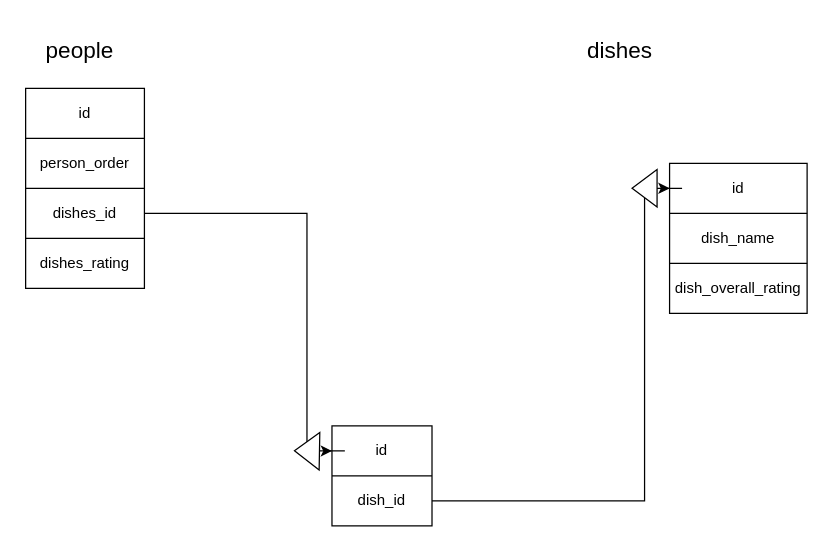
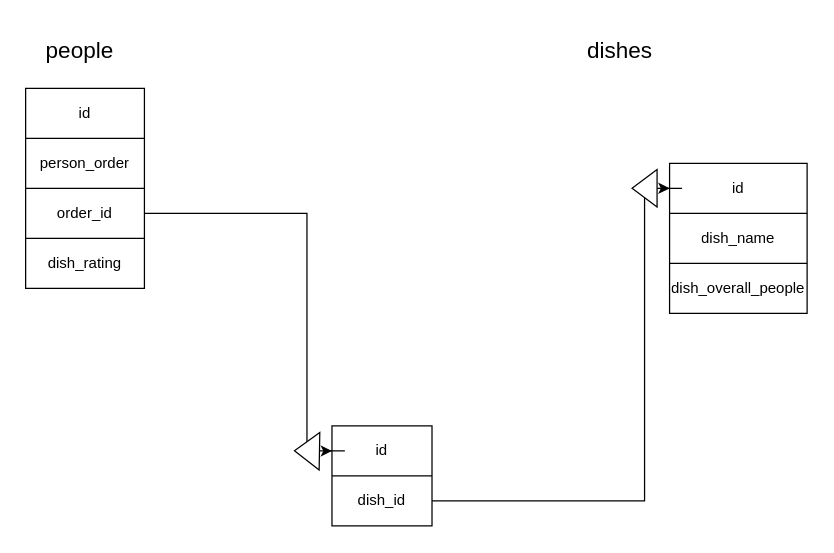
  <mxCell id="0" />
  <mxCell id="1" parent="0" />
  <mxCell id="2" value="" style="shape=table;startSize=0;container=1;collapsible=0;childLayout=tableLayout;" parent="1" vertex="1"><mxGeometry x="535" y="130" width="110" height="120" as="geometry" /></mxCell>
  <mxCell id="3" value="" style="shape=tableRow;horizontal=0;startSize=0;swimlaneHead=0;swimlaneBody=0;top=0;left=0;bottom=0;right=0;collapsible=0;dropTarget=0;fillColor=none;points=[[0,0.5],[1,0.5]];portConstraint=eastwest;" parent="2" vertex="1"><mxGeometry width="110" height="40" as="geometry" /></mxCell>
  <mxCell id="4" value="id" style="shape=partialRectangle;html=1;whiteSpace=wrap;connectable=0;overflow=hidden;fillColor=none;top=0;left=0;bottom=0;right=0;pointerEvents=1;" parent="3" vertex="1"><mxGeometry width="110" height="40" as="geometry"><mxRectangle width="110" height="40" as="alternateBounds" /></mxGeometry></mxCell>
  <mxCell id="5" value="" style="shape=tableRow;horizontal=0;startSize=0;swimlaneHead=0;swimlaneBody=0;top=0;left=0;bottom=0;right=0;collapsible=0;dropTarget=0;fillColor=none;points=[[0,0.5],[1,0.5]];portConstraint=eastwest;" parent="2" vertex="1"><mxGeometry y="40" width="110" height="40" as="geometry" /></mxCell>
  <mxCell id="6" value="dish_name" style="shape=partialRectangle;html=1;whiteSpace=wrap;connectable=0;overflow=hidden;fillColor=none;top=0;left=0;bottom=0;right=0;pointerEvents=1;" parent="5" vertex="1"><mxGeometry width="110" height="40" as="geometry"><mxRectangle width="110" height="40" as="alternateBounds" /></mxGeometry></mxCell>
  <mxCell id="7" value="" style="shape=tableRow;horizontal=0;startSize=0;swimlaneHead=0;swimlaneBody=0;top=0;left=0;bottom=0;right=0;collapsible=0;dropTarget=0;fillColor=none;points=[[0,0.5],[1,0.5]];portConstraint=eastwest;" parent="2" vertex="1"><mxGeometry y="80" width="110" height="40" as="geometry" /></mxCell>
- <mxCell id="8" value="dish_overall_rating" style="shape=partialRectangle;html=1;whiteSpace=wrap;connectable=0;overflow=hidden;fillColor=none;top=0;left=0;bottom=0;right=0;pointerEvents=1;" parent="7" vertex="1"><mxGeometry width="110" height="40" as="geometry"><mxRectangle width="110" height="40" as="alternateBounds" /></mxGeometry></mxCell>
+ <mxCell id="8" value="dish_overall_people" style="shape=partialRectangle;html=1;whiteSpace=wrap;connectable=0;overflow=hidden;fillColor=none;top=0;left=0;bottom=0;right=0;pointerEvents=1;" parent="7" vertex="1"><mxGeometry width="110" height="40" as="geometry"><mxRectangle width="110" height="40" as="alternateBounds" /></mxGeometry></mxCell>
  <mxCell id="9" value="people" style="text;html=1;align=center;verticalAlign=middle;resizable=0;points=[];autosize=1;strokeColor=none;fillColor=none;fontSize=18;" parent="1" vertex="1"><mxGeometry x="22.5" y="20" width="80" height="40" as="geometry" /></mxCell>
  <mxCell id="10" value="dishes" style="text;html=1;align=center;verticalAlign=middle;resizable=0;points=[];autosize=1;strokeColor=none;fillColor=none;fontSize=18;" parent="1" vertex="1"><mxGeometry x="455" y="20" width="80" height="40" as="geometry" /></mxCell>
  <mxCell id="11" value="" style="shape=table;startSize=0;container=1;collapsible=0;childLayout=tableLayout;" vertex="1" parent="1"><mxGeometry x="20" y="70" width="95" height="160" as="geometry" /></mxCell>
  <mxCell id="12" value="" style="shape=tableRow;horizontal=0;startSize=0;swimlaneHead=0;swimlaneBody=0;top=0;left=0;bottom=0;right=0;collapsible=0;dropTarget=0;fillColor=none;points=[[0,0.5],[1,0.5]];portConstraint=eastwest;" vertex="1" parent="11"><mxGeometry width="95" height="40" as="geometry" /></mxCell>
  <mxCell id="13" value="id" style="shape=partialRectangle;html=1;whiteSpace=wrap;connectable=0;overflow=hidden;fillColor=none;top=0;left=0;bottom=0;right=0;pointerEvents=1;" vertex="1" parent="12"><mxGeometry width="95" height="40" as="geometry"><mxRectangle width="95" height="40" as="alternateBounds" /></mxGeometry></mxCell>
  <mxCell id="14" value="" style="shape=tableRow;horizontal=0;startSize=0;swimlaneHead=0;swimlaneBody=0;top=0;left=0;bottom=0;right=0;collapsible=0;dropTarget=0;fillColor=none;points=[[0,0.5],[1,0.5]];portConstraint=eastwest;" vertex="1" parent="11"><mxGeometry y="40" width="95" height="40" as="geometry" /></mxCell>
  <mxCell id="15" value="person_order" style="shape=partialRectangle;html=1;whiteSpace=wrap;connectable=0;overflow=hidden;fillColor=none;top=0;left=0;bottom=0;right=0;pointerEvents=1;" vertex="1" parent="14"><mxGeometry width="95" height="40" as="geometry"><mxRectangle width="95" height="40" as="alternateBounds" /></mxGeometry></mxCell>
  <mxCell id="16" value="" style="shape=tableRow;horizontal=0;startSize=0;swimlaneHead=0;swimlaneBody=0;top=0;left=0;bottom=0;right=0;collapsible=0;dropTarget=0;fillColor=none;points=[[0,0.5],[1,0.5]];portConstraint=eastwest;" vertex="1" parent="11"><mxGeometry y="80" width="95" height="40" as="geometry" /></mxCell>
- <mxCell id="17" value="dishes_id" style="shape=partialRectangle;html=1;whiteSpace=wrap;connectable=0;overflow=hidden;fillColor=none;top=0;left=0;bottom=0;right=0;pointerEvents=1;" vertex="1" parent="16"><mxGeometry width="95" height="40" as="geometry"><mxRectangle width="95" height="40" as="alternateBounds" /></mxGeometry></mxCell>
+ <mxCell id="17" value="order_id" style="shape=partialRectangle;html=1;whiteSpace=wrap;connectable=0;overflow=hidden;fillColor=none;top=0;left=0;bottom=0;right=0;pointerEvents=1;" vertex="1" parent="16"><mxGeometry width="95" height="40" as="geometry"><mxRectangle width="95" height="40" as="alternateBounds" /></mxGeometry></mxCell>
  <mxCell id="18" value="" style="shape=tableRow;horizontal=0;startSize=0;swimlaneHead=0;swimlaneBody=0;top=0;left=0;bottom=0;right=0;collapsible=0;dropTarget=0;fillColor=none;points=[[0,0.5],[1,0.5]];portConstraint=eastwest;" vertex="1" parent="11"><mxGeometry y="120" width="95" height="40" as="geometry" /></mxCell>
- <mxCell id="19" value="dishes_rating" style="shape=partialRectangle;html=1;whiteSpace=wrap;connectable=0;overflow=hidden;fillColor=none;top=0;left=0;bottom=0;right=0;pointerEvents=1;" vertex="1" parent="18"><mxGeometry width="95" height="40" as="geometry"><mxRectangle width="95" height="40" as="alternateBounds" /></mxGeometry></mxCell>
+ <mxCell id="19" value="dish_rating" style="shape=partialRectangle;html=1;whiteSpace=wrap;connectable=0;overflow=hidden;fillColor=none;top=0;left=0;bottom=0;right=0;pointerEvents=1;" vertex="1" parent="18"><mxGeometry width="95" height="40" as="geometry"><mxRectangle width="95" height="40" as="alternateBounds" /></mxGeometry></mxCell>
  <mxCell id="20" value="" style="shape=table;startSize=0;container=1;collapsible=0;childLayout=tableLayout;" vertex="1" parent="1"><mxGeometry x="265" y="340" width="80" height="80" as="geometry" /></mxCell>
  <mxCell id="21" value="" style="shape=tableRow;horizontal=0;startSize=0;swimlaneHead=0;swimlaneBody=0;top=0;left=0;bottom=0;right=0;collapsible=0;dropTarget=0;fillColor=none;points=[[0,0.5],[1,0.5]];portConstraint=eastwest;" vertex="1" parent="20"><mxGeometry width="80" height="40" as="geometry" /></mxCell>
  <mxCell id="22" value="id" style="shape=partialRectangle;html=1;whiteSpace=wrap;connectable=0;overflow=hidden;fillColor=none;top=0;left=0;bottom=0;right=0;pointerEvents=1;" vertex="1" parent="21"><mxGeometry width="80" height="40" as="geometry"><mxRectangle width="80" height="40" as="alternateBounds" /></mxGeometry></mxCell>
  <mxCell id="23" value="" style="shape=tableRow;horizontal=0;startSize=0;swimlaneHead=0;swimlaneBody=0;top=0;left=0;bottom=0;right=0;collapsible=0;dropTarget=0;fillColor=none;points=[[0,0.5],[1,0.5]];portConstraint=eastwest;" vertex="1" parent="20"><mxGeometry y="40" width="80" height="40" as="geometry" /></mxCell>
  <mxCell id="24" value="dish_id" style="shape=partialRectangle;html=1;whiteSpace=wrap;connectable=0;overflow=hidden;fillColor=none;top=0;left=0;bottom=0;right=0;pointerEvents=1;" vertex="1" parent="23"><mxGeometry width="80" height="40" as="geometry"><mxRectangle width="80" height="40" as="alternateBounds" /></mxGeometry></mxCell>
  <mxCell id="25" style="edgeStyle=orthogonalEdgeStyle;rounded=0;orthogonalLoop=1;jettySize=auto;html=1;fontSize=18;startArrow=none;" edge="1" parent="1" source="30" target="21"><mxGeometry relative="1" as="geometry" /></mxCell>
  <mxCell id="26" style="edgeStyle=orthogonalEdgeStyle;rounded=0;orthogonalLoop=1;jettySize=auto;html=1;fontSize=18;startArrow=none;" edge="1" parent="1" source="28" target="3"><mxGeometry relative="1" as="geometry" /></mxCell>
  <mxCell id="27" value="" style="edgeStyle=orthogonalEdgeStyle;rounded=0;orthogonalLoop=1;jettySize=auto;html=1;fontSize=18;endArrow=none;" edge="1" parent="1" source="23" target="28"><mxGeometry relative="1" as="geometry"><mxPoint x="345" y="400" as="sourcePoint" /><mxPoint x="535" y="150" as="targetPoint" /></mxGeometry></mxCell>
  <mxCell id="28" value="" style="triangle;whiteSpace=wrap;html=1;fontSize=18;rotation=-180;" vertex="1" parent="1"><mxGeometry x="505" y="135" width="20" height="30" as="geometry" /></mxCell>
  <mxCell id="29" value="" style="edgeStyle=orthogonalEdgeStyle;rounded=0;orthogonalLoop=1;jettySize=auto;html=1;fontSize=18;endArrow=none;" edge="1" parent="1" source="16" target="30"><mxGeometry relative="1" as="geometry"><mxPoint x="115" y="290" as="sourcePoint" /><mxPoint x="265" y="360" as="targetPoint" /></mxGeometry></mxCell>
  <mxCell id="30" value="" style="triangle;whiteSpace=wrap;html=1;fontSize=18;rotation=-179;" vertex="1" parent="1"><mxGeometry x="235" y="345" width="20" height="30" as="geometry" /></mxCell>
